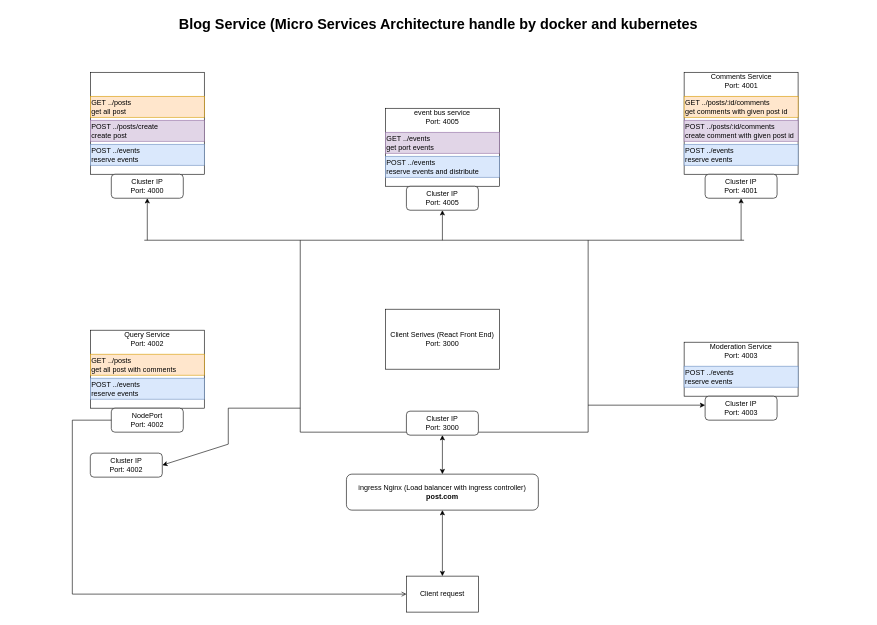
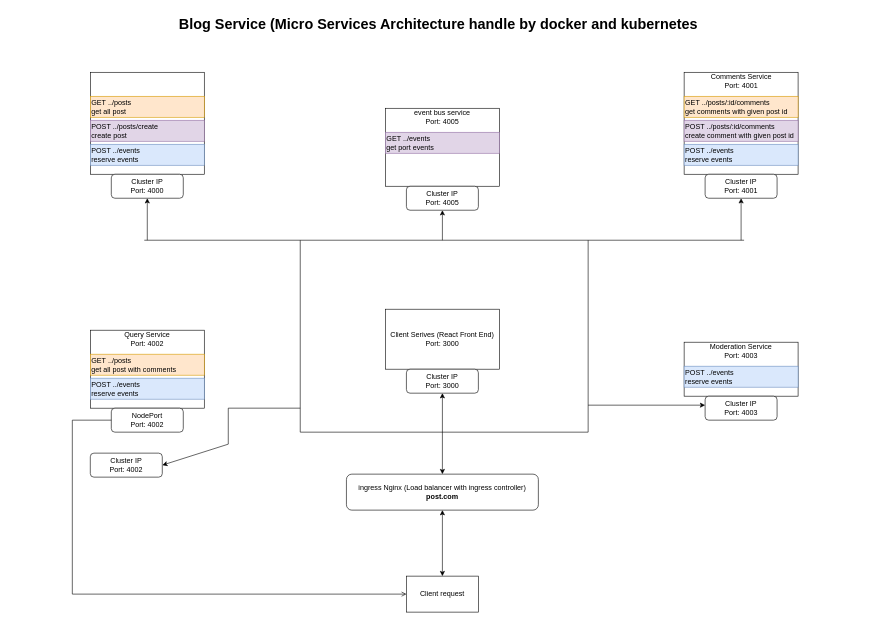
  <mxCell id="0" style=";html=1;" />
  <mxCell id="1" style=";html=1;" parent="0" />
  <mxCell id="2" value="Blog Service (Micro Services Architecture handle by docker and kubernetes" style="text;strokeColor=none;fillColor=none;html=1;fontSize=24;fontStyle=1;verticalAlign=middle;align=center;" parent="1" vertex="1"><mxGeometry x="20" y="20" width="1420" height="40" as="geometry" /></mxCell>
  <mxCell id="3" value="" style="rounded=0;whiteSpace=wrap;html=1;" vertex="1" parent="1"><mxGeometry x="150" y="120" width="190" height="170" as="geometry" /></mxCell>
  <mxCell id="4" value="GET ../posts&lt;br&gt;get all post" style="rounded=0;whiteSpace=wrap;html=1;align=left;fillColor=#ffe6cc;strokeColor=#d79b00;" vertex="1" parent="1"><mxGeometry x="150" y="160" width="190" height="35" as="geometry" /></mxCell>
  <mxCell id="5" value="POST ../posts/create&lt;br&gt;create post" style="rounded=0;whiteSpace=wrap;html=1;align=left;fillColor=#e1d5e7;strokeColor=#9673a6;" vertex="1" parent="1"><mxGeometry x="150" y="200" width="190" height="35" as="geometry" /></mxCell>
  <mxCell id="6" value="POST ../events&lt;br&gt;reserve events" style="rounded=0;whiteSpace=wrap;html=1;align=left;fillColor=#dae8fc;strokeColor=#6c8ebf;" vertex="1" parent="1"><mxGeometry x="150" y="240" width="190" height="35" as="geometry" /></mxCell>
  <mxCell id="7" value="" style="rounded=0;whiteSpace=wrap;html=1;" vertex="1" parent="1"><mxGeometry x="1140" y="120" width="190" height="170" as="geometry" /></mxCell>
  <mxCell id="8" value="Comments Service&lt;br&gt;Port: 4001" style="text;html=1;strokeColor=none;fillColor=none;align=center;verticalAlign=middle;whiteSpace=wrap;rounded=0;" vertex="1" parent="1"><mxGeometry x="1182.5" y="120" width="105" height="30" as="geometry" /></mxCell>
  <mxCell id="9" value="GET ../posts/:id/comments&lt;br&gt;get comments with given post id" style="rounded=0;whiteSpace=wrap;html=1;align=left;fillColor=#ffe6cc;strokeColor=#d79b00;" vertex="1" parent="1"><mxGeometry x="1140" y="160" width="190" height="35" as="geometry" /></mxCell>
  <mxCell id="10" value="POST ../events&lt;br&gt;reserve events" style="rounded=0;whiteSpace=wrap;html=1;align=left;fillColor=#dae8fc;strokeColor=#6c8ebf;" vertex="1" parent="1"><mxGeometry x="1140" y="240" width="190" height="35" as="geometry" /></mxCell>
  <mxCell id="11" value="POST ../posts/:id/comments&lt;br&gt;create comment with given post id" style="rounded=0;whiteSpace=wrap;html=1;align=left;fillColor=#e1d5e7;strokeColor=#9673a6;" vertex="1" parent="1"><mxGeometry x="1140" y="200" width="190" height="35" as="geometry" /></mxCell>
  <mxCell id="12" value="" style="rounded=0;whiteSpace=wrap;html=1;" vertex="1" parent="1"><mxGeometry x="150" y="550" width="190" height="130" as="geometry" /></mxCell>
  <mxCell id="13" value="Query Service&lt;br&gt;Port: 4002" style="text;html=1;strokeColor=none;fillColor=none;align=center;verticalAlign=middle;whiteSpace=wrap;rounded=0;" vertex="1" parent="1"><mxGeometry x="205" y="550" width="80" height="30" as="geometry" /></mxCell>
  <mxCell id="14" value="GET ../posts&lt;br&gt;get all post with comments" style="rounded=0;whiteSpace=wrap;html=1;align=left;fillColor=#ffe6cc;strokeColor=#d79b00;" vertex="1" parent="1"><mxGeometry x="150" y="590" width="190" height="35" as="geometry" /></mxCell>
  <mxCell id="15" value="POST ../events&lt;br&gt;reserve events" style="rounded=0;whiteSpace=wrap;html=1;align=left;fillColor=#dae8fc;strokeColor=#6c8ebf;" vertex="1" parent="1"><mxGeometry x="150" y="630" width="190" height="35" as="geometry" /></mxCell>
  <mxCell id="16" value="" style="rounded=0;whiteSpace=wrap;html=1;" vertex="1" parent="1"><mxGeometry x="1140" y="570" width="190" height="90" as="geometry" /></mxCell>
  <mxCell id="17" value="Moderation Service&lt;br&gt;Port: 4003" style="text;html=1;strokeColor=none;fillColor=none;align=center;verticalAlign=middle;whiteSpace=wrap;rounded=0;" vertex="1" parent="1"><mxGeometry x="1180" y="570" width="110" height="30" as="geometry" /></mxCell>
  <mxCell id="18" value="POST ../events&lt;br&gt;reserve events" style="rounded=0;whiteSpace=wrap;html=1;align=left;fillColor=#dae8fc;strokeColor=#6c8ebf;" vertex="1" parent="1"><mxGeometry x="1140" y="610" width="190" height="35" as="geometry" /></mxCell>
  <mxCell id="19" value="" style="rounded=0;whiteSpace=wrap;html=1;" vertex="1" parent="1"><mxGeometry x="642" y="180" width="190" height="130" as="geometry" /></mxCell>
  <mxCell id="20" value="event bus service&lt;br&gt;Port: 4005" style="text;html=1;strokeColor=none;fillColor=none;align=center;verticalAlign=middle;whiteSpace=wrap;rounded=0;" vertex="1" parent="1"><mxGeometry x="682" y="180" width="110" height="30" as="geometry" /></mxCell>
  <mxCell id="21" value="GET ../events&lt;br&gt;get port events" style="rounded=0;whiteSpace=wrap;html=1;align=left;fillColor=#e1d5e7;strokeColor=#9673a6;" vertex="1" parent="1"><mxGeometry x="642" y="220" width="190" height="35" as="geometry" /></mxCell>
- <mxCell id="22" value="POST ../events&lt;br&gt;reserve events and distribute" style="rounded=0;whiteSpace=wrap;html=1;align=left;fillColor=#dae8fc;strokeColor=#6c8ebf;" vertex="1" parent="1"><mxGeometry x="642" y="260" width="190" height="35" as="geometry" /></mxCell>
  <mxCell id="23" style="edgeStyle=orthogonalEdgeStyle;rounded=0;orthogonalLoop=1;jettySize=auto;html=1;exitX=0.5;exitY=1;exitDx=0;exitDy=0;" edge="1" parent="1" source="21" target="21"><mxGeometry relative="1" as="geometry" /></mxCell>
  <mxCell id="24" value="" style="rounded=0;whiteSpace=wrap;html=1;" vertex="1" parent="1"><mxGeometry x="642" y="515" width="190" height="100" as="geometry" /></mxCell>
  <mxCell id="25" value="Client Serives (React Front End)&lt;br&gt;Port: 3000" style="text;html=1;strokeColor=none;fillColor=none;align=center;verticalAlign=middle;whiteSpace=wrap;rounded=0;" vertex="1" parent="1"><mxGeometry x="647" y="550" width="180" height="30" as="geometry" /></mxCell>
  <mxCell id="26" style="edgeStyle=orthogonalEdgeStyle;rounded=0;orthogonalLoop=1;jettySize=auto;html=1;exitX=0.5;exitY=1;exitDx=0;exitDy=0;" edge="1" parent="1"><mxGeometry relative="1" as="geometry"><mxPoint x="737" y="565" as="sourcePoint" /><mxPoint x="737" y="565" as="targetPoint" /></mxGeometry></mxCell>
  <mxCell id="27" value="NodePort&lt;br&gt;Port: 4002" style="rounded=1;whiteSpace=wrap;html=1;" vertex="1" parent="1"><mxGeometry x="185" y="680" width="120" height="40" as="geometry" /></mxCell>
  <mxCell id="28" value="Cluster IP&lt;br&gt;Port: 4000" style="rounded=1;whiteSpace=wrap;html=1;" vertex="1" parent="1"><mxGeometry x="185" y="290" width="120" height="40" as="geometry" /></mxCell>
  <mxCell id="29" value="ingress Nginx (Load balancer with ingress controller)&lt;br&gt;&lt;b&gt;post.com&lt;/b&gt;" style="rounded=1;whiteSpace=wrap;html=1;" vertex="1" parent="1"><mxGeometry x="577" y="790" width="320" height="60" as="geometry" /></mxCell>
  <mxCell id="30" value="Client request" style="rounded=0;whiteSpace=wrap;html=1;" vertex="1" parent="1"><mxGeometry x="677" y="960" width="120" height="60" as="geometry" /></mxCell>
  <mxCell id="31" value="" style="endArrow=classic;startArrow=classic;html=1;rounded=0;exitX=0.5;exitY=0;exitDx=0;exitDy=0;entryX=0.5;entryY=1;entryDx=0;entryDy=0;" edge="1" parent="1" source="30" target="29"><mxGeometry width="50" height="50" relative="1" as="geometry"><mxPoint x="880" y="770" as="sourcePoint" /><mxPoint x="730" y="860" as="targetPoint" /></mxGeometry></mxCell>
  <mxCell id="32" value="" style="endArrow=open;html=1;rounded=0;exitX=0;exitY=0.5;exitDx=0;exitDy=0;entryX=0;entryY=0.5;entryDx=0;entryDy=0;" edge="1" parent="1" source="27" target="30"><mxGeometry width="50" height="50" relative="1" as="geometry"><mxPoint x="520" y="620" as="sourcePoint" /><mxPoint x="660" y="990" as="targetPoint" /><Array as="points"><mxPoint x="120" y="700" /><mxPoint x="120" y="990" /></Array></mxGeometry></mxCell>
  <mxCell id="33" value="" style="endArrow=none;html=1;rounded=0;" edge="1" parent="1"><mxGeometry width="50" height="50" relative="1" as="geometry"><mxPoint x="500" y="720" as="sourcePoint" /><mxPoint x="500" y="400" as="targetPoint" /></mxGeometry></mxCell>
  <mxCell id="34" value="" style="endArrow=none;html=1;rounded=0;" edge="1" parent="1"><mxGeometry width="50" height="50" relative="1" as="geometry"><mxPoint x="980" y="720" as="sourcePoint" /><mxPoint x="980" y="400" as="targetPoint" /></mxGeometry></mxCell>
  <mxCell id="35" value="" style="endArrow=none;html=1;rounded=0;" edge="1" parent="1"><mxGeometry width="50" height="50" relative="1" as="geometry"><mxPoint x="500" y="720" as="sourcePoint" /><mxPoint x="980" y="720" as="targetPoint" /></mxGeometry></mxCell>
  <mxCell id="36" value="" style="endArrow=classic;startArrow=classic;html=1;rounded=0;exitX=0.5;exitY=0;exitDx=0;exitDy=0;entryX=0.5;entryY=1;entryDx=0;entryDy=0;" edge="1" parent="1" source="29" target="45"><mxGeometry width="50" height="50" relative="1" as="geometry"><mxPoint x="720" y="730" as="sourcePoint" /><mxPoint x="737" y="670" as="targetPoint" /></mxGeometry></mxCell>
  <mxCell id="37" value="" style="endArrow=classic;html=1;rounded=0;entryX=0;entryY=0.5;entryDx=0;entryDy=0;" edge="1" parent="1"><mxGeometry width="50" height="50" relative="1" as="geometry"><mxPoint x="980" y="675" as="sourcePoint" /><mxPoint x="1175" y="675" as="targetPoint" /></mxGeometry></mxCell>
  <mxCell id="38" value="" style="endArrow=classic;html=1;rounded=0;entryX=1;entryY=0.5;entryDx=0;entryDy=0;" edge="1" parent="1" target="47"><mxGeometry width="50" height="50" relative="1" as="geometry"><mxPoint x="500" y="680" as="sourcePoint" /><mxPoint x="305" y="725" as="targetPoint" /><Array as="points"><mxPoint x="380" y="680" /><mxPoint x="380" y="740" /></Array></mxGeometry></mxCell>
  <mxCell id="39" value="" style="endArrow=classic;html=1;rounded=0;entryX=0.5;entryY=1;entryDx=0;entryDy=0;" edge="1" parent="1" target="28"><mxGeometry width="50" height="50" relative="1" as="geometry"><mxPoint x="245" y="400" as="sourcePoint" /><mxPoint x="245" y="340" as="targetPoint" /></mxGeometry></mxCell>
  <mxCell id="40" value="" style="endArrow=none;html=1;rounded=0;" edge="1" parent="1"><mxGeometry width="50" height="50" relative="1" as="geometry"><mxPoint x="240" y="400" as="sourcePoint" /><mxPoint x="1240" y="400" as="targetPoint" /></mxGeometry></mxCell>
  <mxCell id="41" value="" style="endArrow=classic;html=1;rounded=0;entryX=0.5;entryY=1;entryDx=0;entryDy=0;" edge="1" parent="1" target="44"><mxGeometry width="50" height="50" relative="1" as="geometry"><mxPoint x="1235" y="400" as="sourcePoint" /><mxPoint x="1235" y="340" as="targetPoint" /></mxGeometry></mxCell>
  <mxCell id="42" value="" style="endArrow=classic;html=1;rounded=0;entryX=0.5;entryY=1;entryDx=0;entryDy=0;" edge="1" parent="1" target="43"><mxGeometry width="50" height="50" relative="1" as="geometry"><mxPoint x="737" y="400" as="sourcePoint" /><mxPoint x="690" y="380" as="targetPoint" /></mxGeometry></mxCell>
  <mxCell id="43" value="Cluster IP&lt;br&gt;Port: 4005" style="rounded=1;whiteSpace=wrap;html=1;" vertex="1" parent="1"><mxGeometry x="677" y="310" width="120" height="40" as="geometry" /></mxCell>
  <mxCell id="44" value="Cluster IP&lt;br&gt;Port: 4001" style="rounded=1;whiteSpace=wrap;html=1;" vertex="1" parent="1"><mxGeometry x="1175" y="290" width="120" height="40" as="geometry" /></mxCell>
- <mxCell id="45" value="Cluster IP&lt;br&gt;Port: 3000" style="rounded=1;whiteSpace=wrap;html=1;" vertex="1" parent="1"><mxGeometry x="677" y="685" width="120" height="40" as="geometry" /></mxCell>
+ <mxCell id="45" value="Cluster IP&lt;br&gt;Port: 3000" style="rounded=1;whiteSpace=wrap;html=1;" vertex="1" parent="1"><mxGeometry x="677" y="615" width="120" height="40" as="geometry" /></mxCell>
  <mxCell id="46" value="Cluster IP&lt;br&gt;Port: 4003" style="rounded=1;whiteSpace=wrap;html=1;" vertex="1" parent="1"><mxGeometry x="1175" y="660" width="120" height="40" as="geometry" /></mxCell>
  <mxCell id="47" value="Cluster IP&lt;br&gt;Port: 4002" style="rounded=1;whiteSpace=wrap;html=1;" vertex="1" parent="1"><mxGeometry x="150" y="755" width="120" height="40" as="geometry" /></mxCell>
